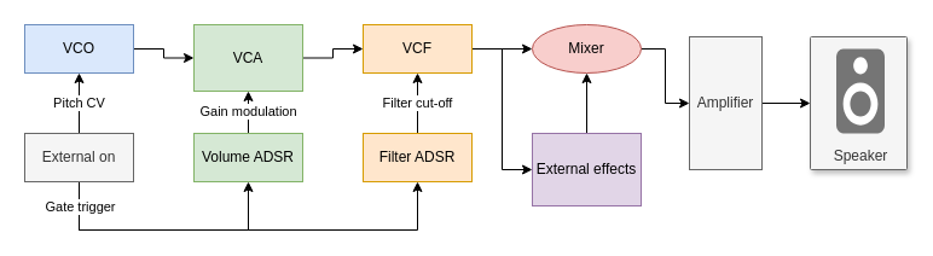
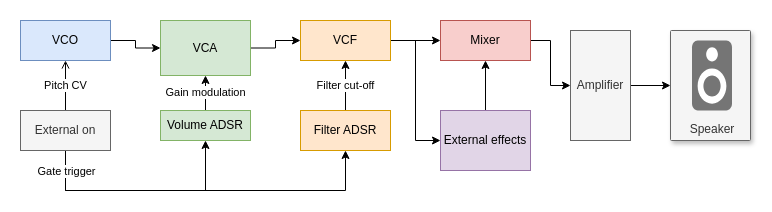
  <mxCell id="0" />
  <mxCell id="1" parent="0" />
- <mxCell id="2" value="Pitch CV" style="edgeStyle=orthogonalEdgeStyle;rounded=0;orthogonalLoop=1;jettySize=auto;html=1;" edge="1" parent="1" source="6" target="14"><mxGeometry relative="1" as="geometry" /></mxCell>
+ <mxCell id="2" value="Pitch CV" style="edgeStyle=orthogonalEdgeStyle;rounded=0;orthogonalLoop=1;jettySize=auto;html=1;endArrow=open;" edge="1" parent="1" source="6" target="14"><mxGeometry relative="1" as="geometry" /></mxCell>
  <mxCell id="3" style="edgeStyle=orthogonalEdgeStyle;rounded=0;orthogonalLoop=1;jettySize=auto;html=1;exitX=0.5;exitY=1;exitDx=0;exitDy=0;entryX=0.5;entryY=1;entryDx=0;entryDy=0;" edge="1" parent="1" source="6" target="8"><mxGeometry relative="1" as="geometry"><Array as="points"><mxPoint x="65" y="190" /><mxPoint x="205" y="190" /></Array></mxGeometry></mxCell>
  <mxCell id="4" style="edgeStyle=orthogonalEdgeStyle;rounded=0;orthogonalLoop=1;jettySize=auto;html=1;exitX=0.5;exitY=1;exitDx=0;exitDy=0;entryX=0.5;entryY=1;entryDx=0;entryDy=0;" edge="1" parent="1" source="6" target="10"><mxGeometry relative="1" as="geometry"><Array as="points"><mxPoint x="65" y="190" /><mxPoint x="345" y="190" /></Array></mxGeometry></mxCell>
  <mxCell id="5" value="Gate trigger" style="edgeLabel;html=1;align=center;verticalAlign=middle;resizable=0;points=[];" vertex="1" connectable="0" parent="4"><mxGeometry x="-0.486" y="-1" relative="1" as="geometry"><mxPoint x="-53" y="-21" as="offset" /></mxGeometry></mxCell>
  <mxCell id="6" value="External on" style="rounded=0;whiteSpace=wrap;html=1;fillColor=#f5f5f5;strokeColor=#666666;fontColor=#333333;" vertex="1" parent="1"><mxGeometry x="20" y="110" width="90" height="40" as="geometry" /></mxCell>
  <mxCell id="7" value="Gain modulation" style="edgeStyle=orthogonalEdgeStyle;rounded=0;orthogonalLoop=1;jettySize=auto;html=1;exitX=0.5;exitY=0;exitDx=0;exitDy=0;entryX=0.5;entryY=1;entryDx=0;entryDy=0;" edge="1" parent="1" source="8" target="12"><mxGeometry relative="1" as="geometry" /></mxCell>
- <mxCell id="8" value="Volume ADSR" style="rounded=0;whiteSpace=wrap;html=1;fillColor=#d5e8d4;strokeColor=#82b366;" vertex="1" parent="1"><mxGeometry x="160" y="110" width="90" height="40" as="geometry" /></mxCell>
+ <mxCell id="8" value="Volume ADSR" style="rounded=0;whiteSpace=wrap;html=1;fillColor=#d5e8d4;strokeColor=#82b366;" vertex="1" parent="1"><mxGeometry x="160" y="110" width="90" height="30" as="geometry" /></mxCell>
  <mxCell id="9" value="Filter cut-off" style="edgeStyle=orthogonalEdgeStyle;rounded=0;orthogonalLoop=1;jettySize=auto;html=1;exitX=0.5;exitY=0;exitDx=0;exitDy=0;entryX=0.5;entryY=1;entryDx=0;entryDy=0;" edge="1" parent="1" source="10" target="17"><mxGeometry relative="1" as="geometry" /></mxCell>
  <mxCell id="10" value="Filter ADSR" style="rounded=0;whiteSpace=wrap;html=1;fillColor=#ffe6cc;strokeColor=#d79b00;" vertex="1" parent="1"><mxGeometry x="300" y="110" width="90" height="40" as="geometry" /></mxCell>
  <mxCell id="11" style="edgeStyle=orthogonalEdgeStyle;rounded=0;orthogonalLoop=1;jettySize=auto;html=1;exitX=1;exitY=0.5;exitDx=0;exitDy=0;entryX=0;entryY=0.5;entryDx=0;entryDy=0;" edge="1" parent="1" source="12" target="17"><mxGeometry relative="1" as="geometry" /></mxCell>
  <mxCell id="12" value="VCA" style="rounded=0;whiteSpace=wrap;html=1;fillColor=#d5e8d4;strokeColor=#82b366;" vertex="1" parent="1"><mxGeometry x="160" y="20" width="90" height="55" as="geometry" /></mxCell>
  <mxCell id="13" style="edgeStyle=orthogonalEdgeStyle;rounded=0;orthogonalLoop=1;jettySize=auto;html=1;exitX=1;exitY=0.5;exitDx=0;exitDy=0;entryX=0;entryY=0.5;entryDx=0;entryDy=0;" edge="1" parent="1" source="14" target="12"><mxGeometry relative="1" as="geometry" /></mxCell>
  <mxCell id="14" value="VCO" style="rounded=0;whiteSpace=wrap;html=1;fillColor=#dae8fc;strokeColor=#6c8ebf;" vertex="1" parent="1"><mxGeometry x="20" y="20" width="90" height="40" as="geometry" /></mxCell>
  <mxCell id="15" style="edgeStyle=orthogonalEdgeStyle;rounded=0;orthogonalLoop=1;jettySize=auto;html=1;exitX=1;exitY=0.5;exitDx=0;exitDy=0;entryX=0;entryY=0.5;entryDx=0;entryDy=0;" edge="1" parent="1" source="17" target="19"><mxGeometry relative="1" as="geometry" /></mxCell>
  <mxCell id="16" style="edgeStyle=orthogonalEdgeStyle;rounded=0;orthogonalLoop=1;jettySize=auto;html=1;exitX=1;exitY=0.5;exitDx=0;exitDy=0;entryX=0;entryY=0.5;entryDx=0;entryDy=0;" edge="1" parent="1" source="17" target="21"><mxGeometry relative="1" as="geometry" /></mxCell>
  <mxCell id="17" value="VCF" style="rounded=0;whiteSpace=wrap;html=1;fillColor=#ffe6cc;strokeColor=#d79b00;" vertex="1" parent="1"><mxGeometry x="300" y="20" width="90" height="40" as="geometry" /></mxCell>
  <mxCell id="18" style="edgeStyle=orthogonalEdgeStyle;rounded=0;orthogonalLoop=1;jettySize=auto;html=1;exitX=1;exitY=0.5;exitDx=0;exitDy=0;entryX=0;entryY=0.5;entryDx=0;entryDy=0;" edge="1" parent="1" source="19" target="23"><mxGeometry relative="1" as="geometry"><mxPoint x="700" y="40" as="targetPoint" /></mxGeometry></mxCell>
- <mxCell id="19" value="Mixer" style="ellipse;whiteSpace=wrap;html=1;fillColor=#f8cecc;strokeColor=#b85450;" vertex="1" parent="1"><mxGeometry x="440" y="20" width="90" height="40" as="geometry" /></mxCell>
+ <mxCell id="19" value="Mixer" style="rounded=0;whiteSpace=wrap;html=1;fillColor=#f8cecc;strokeColor=#b85450;" vertex="1" parent="1"><mxGeometry x="440" y="20" width="90" height="40" as="geometry" /></mxCell>
  <mxCell id="20" style="edgeStyle=orthogonalEdgeStyle;rounded=0;orthogonalLoop=1;jettySize=auto;html=1;exitX=0.5;exitY=0;exitDx=0;exitDy=0;entryX=0.5;entryY=1;entryDx=0;entryDy=0;" edge="1" parent="1" source="21" target="19"><mxGeometry relative="1" as="geometry" /></mxCell>
  <mxCell id="21" value="External effects" style="rounded=0;whiteSpace=wrap;html=1;fillColor=#e1d5e7;strokeColor=#9673a6;" vertex="1" parent="1"><mxGeometry x="440" y="110" width="90" height="60" as="geometry" /></mxCell>
  <mxCell id="22" value="" style="edgeStyle=orthogonalEdgeStyle;rounded=0;orthogonalLoop=1;jettySize=auto;html=1;" edge="1" parent="1" source="23" target="24"><mxGeometry relative="1" as="geometry" /></mxCell>
  <mxCell id="23" value="Amplifier" style="rounded=0;whiteSpace=wrap;html=1;fillColor=#f5f5f5;strokeColor=#666666;fontColor=#333333;" vertex="1" parent="1"><mxGeometry x="570" y="30" width="60" height="110" as="geometry" /></mxCell>
  <mxCell id="24" value="Speaker" style="strokeColor=#666666;shadow=1;strokeWidth=1;rounded=1;absoluteArcSize=1;arcSize=2;labelPosition=center;verticalLabelPosition=middle;align=center;verticalAlign=bottom;spacingLeft=4;fontColor=#333333;fontSize=12;whiteSpace=wrap;spacingBottom=2;fillColor=#f5f5f5;" vertex="1" parent="1"><mxGeometry x="670" y="30" width="80" height="110" as="geometry" /></mxCell>
  <mxCell id="25" value="" style="dashed=0;connectable=0;html=1;fillColor=#757575;strokeColor=none;shape=mxgraph.gcp2.speaker;part=1;" vertex="1" parent="24"><mxGeometry x="0.5" width="40" height="70" relative="1" as="geometry"><mxPoint x="-18.5" y="10" as="offset" /></mxGeometry></mxCell>
